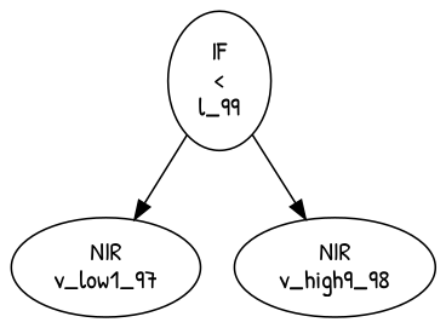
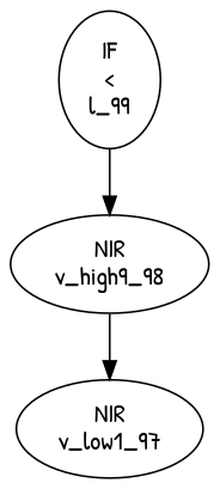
  digraph {
    fontname="Patrick Hand"
    node [fontname="Patrick Hand"]
    edge [fontname="Patrick Hand"]
    n1 [label="IF\n<\nl_99\n"]
    n2 [label="NIR\nv_low1_97\n"]
    n3 [label="NIR\nv_high9_98\n"]
-   n1 -> n2
+   n3 -> n2
    n1 -> n3
  }
